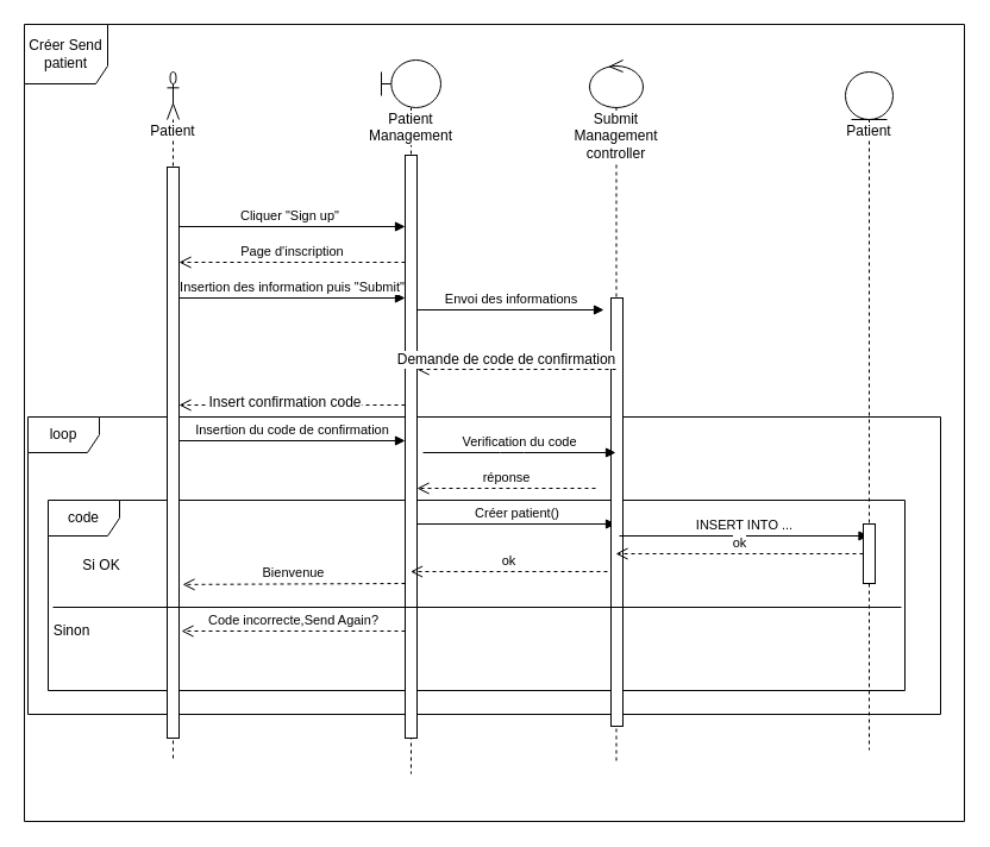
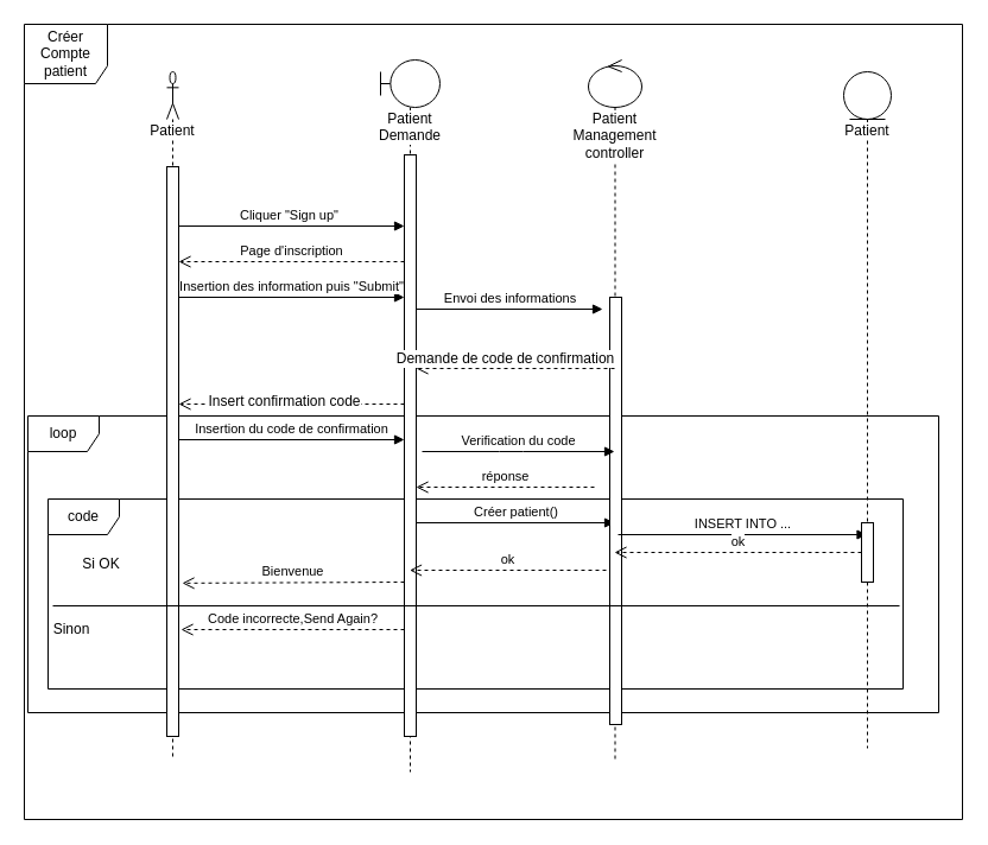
  <mxCell id="0" />
  <mxCell id="1" parent="0" />
  <mxCell id="2" value="loop" style="shape=umlFrame;whiteSpace=wrap;html=1;" parent="1" vertex="1"><mxGeometry x="23" y="350" width="767" height="250" as="geometry" /></mxCell>
- <mxCell id="3" value="Créer Send patient&lt;br&gt;" style="shape=umlFrame;whiteSpace=wrap;html=1;width=70;height=50;" parent="1" vertex="1"><mxGeometry y="20" width="790" height="670" as="geometry" x="20" /></mxCell>
+ <mxCell id="3" value="Créer Compte patient&lt;br&gt;" style="shape=umlFrame;whiteSpace=wrap;html=1;width=70;height=50;" parent="1" vertex="1"><mxGeometry y="20" width="790" height="670" as="geometry" x="20" /></mxCell>
  <mxCell id="4" value="code" style="shape=umlFrame;whiteSpace=wrap;html=1;" parent="1" vertex="1"><mxGeometry x="40" y="420" width="720" height="160" as="geometry" /></mxCell>
- <mxCell id="5" value="Patient Management" style="shape=umlLifeline;participant=umlBoundary;perimeter=lifelinePerimeter;whiteSpace=wrap;html=1;container=1;collapsible=0;recursiveResize=0;verticalAlign=top;spacingTop=36;labelBackgroundColor=#ffffff;outlineConnect=0;" parent="1" vertex="1"><mxGeometry x="320" y="50" width="50" height="600" as="geometry" /></mxCell>
+ <mxCell id="5" value="Patient Demande" style="shape=umlLifeline;participant=umlBoundary;perimeter=lifelinePerimeter;whiteSpace=wrap;html=1;container=1;collapsible=0;recursiveResize=0;verticalAlign=top;spacingTop=36;labelBackgroundColor=#ffffff;outlineConnect=0;" parent="1" vertex="1"><mxGeometry x="320" y="50" width="50" height="600" as="geometry" /></mxCell>
  <mxCell id="6" value="Envoi des informations" style="html=1;verticalAlign=bottom;endArrow=block;entryX=-0.3;entryY=0;entryDx=0;entryDy=0;entryPerimeter=0;" parent="5" edge="1"><mxGeometry width="80" relative="1" as="geometry"><mxPoint x="30" y="210" as="sourcePoint" /><mxPoint x="187" y="210" as="targetPoint" /></mxGeometry></mxCell>
  <mxCell id="7" value="" style="html=1;points=[];perimeter=orthogonalPerimeter;" parent="5" vertex="1"><mxGeometry x="20" y="80" width="10" height="490" as="geometry" /></mxCell>
  <mxCell id="8" value="Créer patient()" style="html=1;verticalAlign=bottom;endArrow=block;" parent="5" target="10" edge="1"><mxGeometry width="80" relative="1" as="geometry"><mxPoint x="30" y="390" as="sourcePoint" /><mxPoint x="110" y="390" as="targetPoint" /></mxGeometry></mxCell>
  <mxCell id="9" value="Patient" style="shape=umlLifeline;participant=umlActor;perimeter=lifelinePerimeter;whiteSpace=wrap;html=1;container=1;collapsible=0;recursiveResize=0;verticalAlign=top;spacingTop=36;labelBackgroundColor=#ffffff;outlineConnect=0;" parent="1" vertex="1"><mxGeometry x="140" y="60" width="10" height="580" as="geometry" /></mxCell>
- <mxCell id="10" value="Submit Management controller" style="shape=umlLifeline;participant=umlControl;perimeter=lifelinePerimeter;whiteSpace=wrap;html=1;container=1;collapsible=0;recursiveResize=0;verticalAlign=top;spacingTop=36;labelBackgroundColor=#ffffff;outlineConnect=0;" parent="1" vertex="1"><mxGeometry x="495" y="50" width="45" height="590" as="geometry" /></mxCell>
+ <mxCell id="10" value="Patient Management controller" style="shape=umlLifeline;participant=umlControl;perimeter=lifelinePerimeter;whiteSpace=wrap;html=1;container=1;collapsible=0;recursiveResize=0;verticalAlign=top;spacingTop=36;labelBackgroundColor=#ffffff;outlineConnect=0;" parent="1" vertex="1"><mxGeometry x="495" y="50" width="45" height="590" as="geometry" /></mxCell>
  <mxCell id="11" value="" style="html=1;points=[];perimeter=orthogonalPerimeter;" parent="10" vertex="1"><mxGeometry x="18" y="200" width="10" height="360" as="geometry" /></mxCell>
  <mxCell id="12" value="INSERT INTO ..." style="html=1;verticalAlign=bottom;endArrow=block;" parent="10" target="13" edge="1"><mxGeometry width="80" relative="1" as="geometry"><mxPoint x="25" y="400" as="sourcePoint" /><mxPoint x="105" y="400" as="targetPoint" /></mxGeometry></mxCell>
  <mxCell id="13" value="Patient" style="shape=umlLifeline;participant=umlEntity;perimeter=lifelinePerimeter;whiteSpace=wrap;html=1;container=1;collapsible=0;recursiveResize=0;verticalAlign=top;spacingTop=36;labelBackgroundColor=#ffffff;outlineConnect=0;" parent="1" vertex="1"><mxGeometry x="710" y="60" width="40" height="570" as="geometry" /></mxCell>
  <mxCell id="14" value="Cliquer &quot;Sign up&quot;" style="html=1;verticalAlign=bottom;endArrow=block;" parent="1" edge="1"><mxGeometry width="80" relative="1" as="geometry"><mxPoint x="145" y="190" as="sourcePoint" /><mxPoint x="340" y="190" as="targetPoint" /></mxGeometry></mxCell>
  <mxCell id="15" value="" style="html=1;points=[];perimeter=orthogonalPerimeter;" parent="1" vertex="1"><mxGeometry x="140" y="140" width="10" height="480" as="geometry" /></mxCell>
  <mxCell id="16" value="Page d'inscription" style="html=1;verticalAlign=bottom;endArrow=open;dashed=1;endSize=8;" parent="1" edge="1"><mxGeometry relative="1" as="geometry"><mxPoint x="340" y="220" as="sourcePoint" /><mxPoint x="150" y="220" as="targetPoint" /></mxGeometry></mxCell>
  <mxCell id="17" value="Insertion des information puis &quot;Submit&quot;" style="html=1;verticalAlign=bottom;endArrow=block;" parent="1" edge="1"><mxGeometry width="80" relative="1" as="geometry"><mxPoint x="150" y="250" as="sourcePoint" /><mxPoint x="340" y="250" as="targetPoint" /></mxGeometry></mxCell>
  <mxCell id="18" value="" style="html=1;verticalAlign=bottom;endArrow=open;dashed=1;endSize=8;" parent="1" edge="1"><mxGeometry relative="1" as="geometry"><mxPoint x="340" y="340" as="sourcePoint" /><mxPoint x="150" y="340" as="targetPoint" /></mxGeometry></mxCell>
  <mxCell id="19" value="Insert confirmation code" style="text;html=1;resizable=0;points=[];align=center;verticalAlign=middle;labelBackgroundColor=#ffffff;" parent="18" vertex="1" connectable="0"><mxGeometry x="0.073" y="-3" relative="1" as="geometry"><mxPoint as="offset" /></mxGeometry></mxCell>
  <mxCell id="20" value="Insertion du code de confirmation" style="html=1;verticalAlign=bottom;endArrow=block;" parent="1" edge="1"><mxGeometry width="80" relative="1" as="geometry"><mxPoint x="150" y="370" as="sourcePoint" /><mxPoint x="340" y="370" as="targetPoint" /></mxGeometry></mxCell>
  <mxCell id="21" value="réponse" style="html=1;verticalAlign=bottom;endArrow=open;dashed=1;endSize=8;" parent="1" edge="1"><mxGeometry relative="1" as="geometry"><mxPoint x="500" y="410" as="sourcePoint" /><mxPoint x="350" y="410" as="targetPoint" /></mxGeometry></mxCell>
  <mxCell id="22" value="Si OK" style="text;html=1;strokeColor=none;fillColor=none;align=center;verticalAlign=middle;whiteSpace=wrap;rounded=0;" parent="1" vertex="1"><mxGeometry x="65" y="465" width="40" height="20" as="geometry" /></mxCell>
  <mxCell id="23" value="Sinon" style="text;html=1;strokeColor=none;fillColor=none;align=center;verticalAlign=middle;whiteSpace=wrap;rounded=0;" parent="1" vertex="1"><mxGeometry x="40" y="520" width="40" height="20" as="geometry" /></mxCell>
  <mxCell id="24" value="Code incorrecte,Send Again?" style="html=1;verticalAlign=bottom;endArrow=open;dashed=1;endSize=8;" parent="1" edge="1"><mxGeometry relative="1" as="geometry"><mxPoint x="340" y="530" as="sourcePoint" /><mxPoint x="152" y="530" as="targetPoint" /></mxGeometry></mxCell>
  <mxCell id="25" value="" style="html=1;verticalAlign=bottom;endArrow=open;dashed=1;endSize=8;" parent="1" source="10" edge="1"><mxGeometry relative="1" as="geometry"><mxPoint x="510" y="300" as="sourcePoint" /><mxPoint x="350" y="310" as="targetPoint" /></mxGeometry></mxCell>
  <mxCell id="26" value="Demande de code de confirmation" style="text;html=1;resizable=0;points=[];align=center;verticalAlign=middle;labelBackgroundColor=#ffffff;" parent="25" vertex="1" connectable="0"><mxGeometry x="0.113" y="-9" relative="1" as="geometry"><mxPoint as="offset" /></mxGeometry></mxCell>
  <mxCell id="27" value="" style="endArrow=none;html=1;" parent="1" edge="1"><mxGeometry width="50" height="50" relative="1" as="geometry"><mxPoint x="44" y="510" as="sourcePoint" /><mxPoint x="757" y="510" as="targetPoint" /></mxGeometry></mxCell>
  <mxCell id="28" value="Verification du code" style="html=1;verticalAlign=bottom;endArrow=block;" parent="1" target="10" edge="1"><mxGeometry width="80" relative="1" as="geometry"><mxPoint x="355" y="380" as="sourcePoint" /><mxPoint x="506" y="368" as="targetPoint" /><Array as="points"><mxPoint x="430" y="380" /></Array></mxGeometry></mxCell>
  <mxCell id="29" value="ok" style="html=1;verticalAlign=bottom;endArrow=open;dashed=1;endSize=8;" parent="1" target="5" edge="1"><mxGeometry relative="1" as="geometry"><mxPoint x="510" y="480" as="sourcePoint" /><mxPoint x="430" y="480" as="targetPoint" /></mxGeometry></mxCell>
  <mxCell id="30" value="ok" style="html=1;verticalAlign=bottom;endArrow=open;dashed=1;endSize=8;" parent="1" target="10" edge="1" source="32"><mxGeometry relative="1" as="geometry"><mxPoint x="730" y="470" as="sourcePoint" /><mxPoint x="650" y="470" as="targetPoint" /></mxGeometry></mxCell>
  <mxCell id="31" value="Bienvenue" style="html=1;verticalAlign=bottom;endArrow=open;dashed=1;endSize=8;entryX=1.3;entryY=0.731;entryDx=0;entryDy=0;entryPerimeter=0;" parent="1" target="15" edge="1"><mxGeometry relative="1" as="geometry"><mxPoint x="340" y="490" as="sourcePoint" /><mxPoint x="260" y="490" as="targetPoint" /></mxGeometry></mxCell>
  <mxCell id="32" value="" style="html=1;points=[];perimeter=orthogonalPerimeter;direction=south;rotation=90;" parent="1" vertex="1"><mxGeometry x="705" y="460" width="50" height="10" as="geometry" /></mxCell>
  <mxCell id="33" value="" style="html=1;verticalAlign=bottom;endArrow=open;dashed=1;endSize=8;" edge="1" parent="1" target="32"><mxGeometry relative="1" as="geometry"><mxPoint x="730" y="470" as="sourcePoint" /><mxPoint x="517" y="470" as="targetPoint" /></mxGeometry></mxCell>
